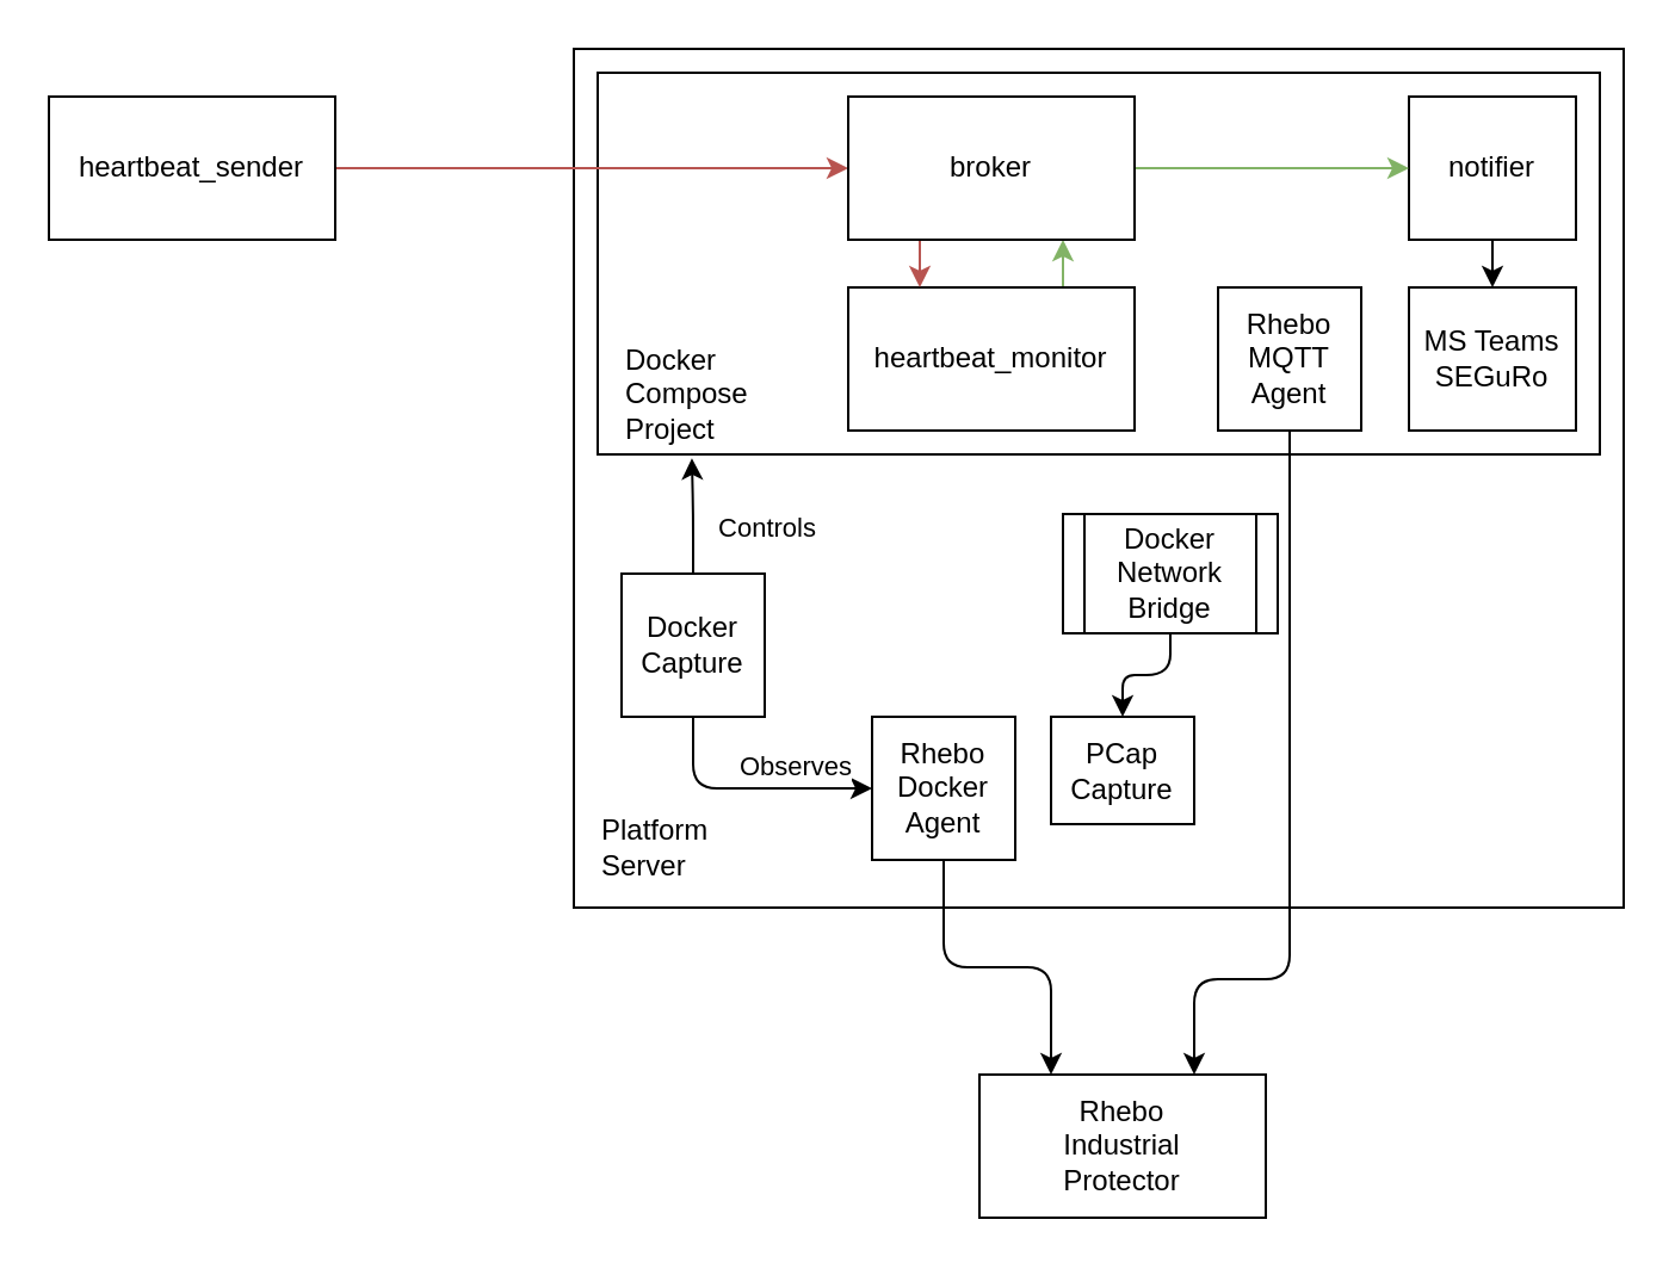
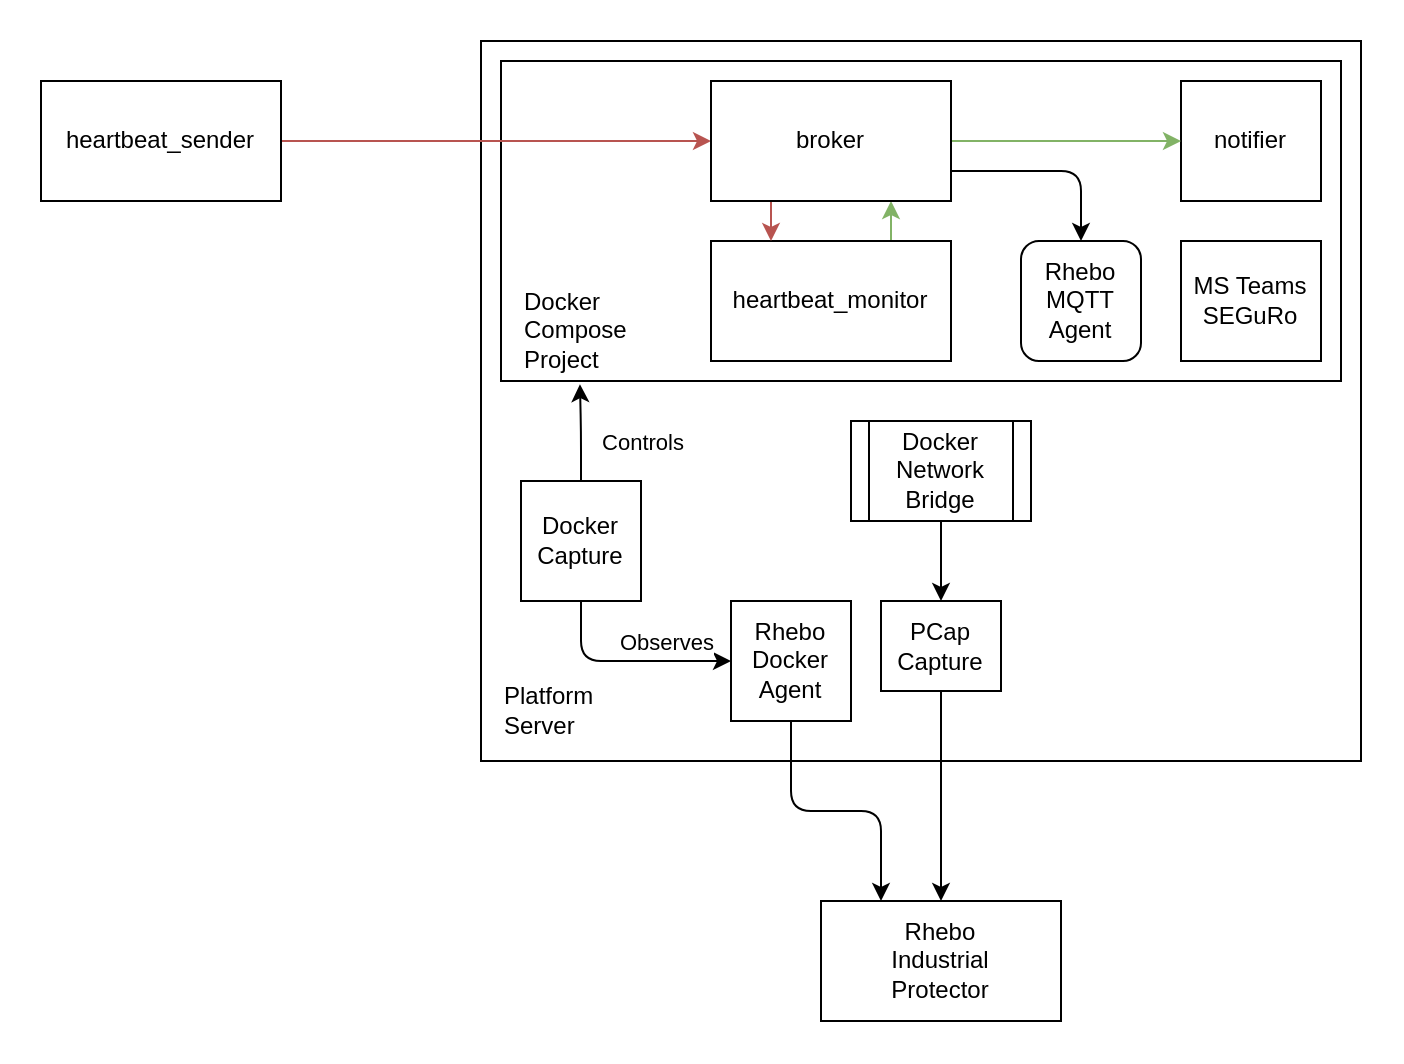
  <mxCell id="0" />
  <mxCell id="1" parent="0" />
  <mxCell id="2" value="" style="rounded=0;whiteSpace=wrap;html=1;" vertex="1" parent="1"><mxGeometry x="240" width="440" height="360" as="geometry" y="20" /></mxCell>
  <mxCell id="3" value="" style="rounded=0;whiteSpace=wrap;html=1;align=right;" vertex="1" parent="1"><mxGeometry x="250" y="30" width="420" height="160" as="geometry" /></mxCell>
  <mxCell id="4" style="edgeStyle=none;html=1;exitX=1;exitY=0.5;exitDx=0;exitDy=0;entryX=0;entryY=0.5;entryDx=0;entryDy=0;fillColor=#f8cecc;strokeColor=#b85450;" edge="1" parent="1" source="5" target="13"><mxGeometry relative="1" as="geometry" /></mxCell>
  <mxCell id="5" value="heartbeat_sender" style="rounded=0;whiteSpace=wrap;html=1;" vertex="1" parent="1"><mxGeometry x="20" y="40" width="120" height="60" as="geometry" /></mxCell>
  <mxCell id="6" style="edgeStyle=none;html=1;exitX=0.75;exitY=0;exitDx=0;exitDy=0;entryX=0.75;entryY=1;entryDx=0;entryDy=0;fillColor=#d5e8d4;strokeColor=#82b366;" edge="1" parent="1" source="7" target="13"><mxGeometry relative="1" as="geometry" /></mxCell>
  <mxCell id="7" value="heartbeat_monitor" style="rounded=0;whiteSpace=wrap;html=1;" vertex="1" parent="1"><mxGeometry x="355" y="120" width="120" height="60" as="geometry" /></mxCell>
- <mxCell id="8" style="edgeStyle=none;html=1;exitX=0.5;exitY=1;exitDx=0;exitDy=0;entryX=0.5;entryY=0;entryDx=0;entryDy=0;" edge="1" parent="1" source="9" target="14"><mxGeometry relative="1" as="geometry" /></mxCell>
  <mxCell id="9" value="notifier" style="rounded=0;whiteSpace=wrap;html=1;" vertex="1" parent="1"><mxGeometry x="590" y="40" width="70" height="60" as="geometry" /></mxCell>
  <mxCell id="10" style="edgeStyle=none;html=1;exitX=0.25;exitY=1;exitDx=0;exitDy=0;entryX=0.25;entryY=0;entryDx=0;entryDy=0;fillColor=#f8cecc;strokeColor=#b85450;" edge="1" parent="1" source="13" target="7"><mxGeometry relative="1" as="geometry" /></mxCell>
  <mxCell id="11" style="edgeStyle=orthogonalEdgeStyle;html=1;exitX=1;exitY=0.5;exitDx=0;exitDy=0;entryX=0;entryY=0.5;entryDx=0;entryDy=0;fillColor=#d5e8d4;strokeColor=#82b366;" edge="1" parent="1" source="13" target="9"><mxGeometry relative="1" as="geometry" /></mxCell>
+ <mxCell id="12" style="edgeStyle=orthogonalEdgeStyle;html=1;exitX=1;exitY=0.75;exitDx=0;exitDy=0;entryX=0.5;entryY=0;entryDx=0;entryDy=0;" edge="1" parent="1" source="13" target="21"><mxGeometry relative="1" as="geometry"><mxPoint x="540" y="210" as="targetPoint" /></mxGeometry></mxCell>
  <mxCell id="13" value="broker" style="rounded=0;whiteSpace=wrap;html=1;" vertex="1" parent="1"><mxGeometry x="355" y="40" width="120" height="60" as="geometry" /></mxCell>
  <mxCell id="14" value="MS Teams&lt;br&gt;SEGuRo" style="rounded=0;whiteSpace=wrap;html=1;" vertex="1" parent="1"><mxGeometry x="590" y="120" width="70" height="60" as="geometry" /></mxCell>
  <mxCell id="15" value="Rhebo&lt;br&gt;Industrial&lt;br&gt;Protector" style="rounded=0;whiteSpace=wrap;html=1;" vertex="1" parent="1"><mxGeometry x="410" y="450" width="120" height="60" as="geometry" /></mxCell>
  <mxCell id="16" style="edgeStyle=orthogonalEdgeStyle;html=1;exitX=0.5;exitY=1;exitDx=0;exitDy=0;entryX=0.25;entryY=0;entryDx=0;entryDy=0;" edge="1" parent="1" source="19" target="15"><mxGeometry relative="1" as="geometry"><mxPoint x="350" y="500" as="targetPoint" /></mxGeometry></mxCell>
+ <mxCell id="17" style="edgeStyle=orthogonalEdgeStyle;html=1;exitX=0.5;exitY=1;exitDx=0;exitDy=0;entryX=0.5;entryY=0;entryDx=0;entryDy=0;" edge="1" parent="1" source="18" target="15"><mxGeometry relative="1" as="geometry" /></mxCell>
  <mxCell id="18" value="PCap&lt;br&gt;Capture" style="rounded=0;whiteSpace=wrap;html=1;" vertex="1" parent="1"><mxGeometry x="440" y="300" width="60" height="45" as="geometry" /></mxCell>
  <mxCell id="19" value="Rhebo&lt;br&gt;Docker&lt;br&gt;Agent" style="rounded=0;whiteSpace=wrap;html=1;" vertex="1" parent="1"><mxGeometry x="365" y="300" width="60" height="60" as="geometry" /></mxCell>
- <mxCell id="20" style="edgeStyle=orthogonalEdgeStyle;html=1;exitX=0.5;exitY=1;exitDx=0;exitDy=0;entryX=0.75;entryY=0;entryDx=0;entryDy=0;" edge="1" parent="1" source="21" target="15"><mxGeometry relative="1" as="geometry"><Array as="points"><mxPoint x="540" y="410" /><mxPoint x="500" y="410" /></Array></mxGeometry></mxCell>
- <mxCell id="21" value="Rhebo&lt;br&gt;MQTT&lt;br&gt;Agent" style="rounded=0;whiteSpace=wrap;html=1;" vertex="1" parent="1"><mxGeometry x="510" y="120" width="60" height="60" as="geometry" /></mxCell>
+ <mxCell id="21" value="Rhebo&lt;br&gt;MQTT&lt;br&gt;Agent" style="whiteSpace=wrap;html=1;rounded=1;" vertex="1" parent="1"><mxGeometry x="510" y="120" width="60" height="60" as="geometry" /></mxCell>
  <mxCell id="22" style="edgeStyle=orthogonalEdgeStyle;html=1;exitX=0.5;exitY=1;exitDx=0;exitDy=0;entryX=0;entryY=0.5;entryDx=0;entryDy=0;" edge="1" parent="1" source="26" target="19"><mxGeometry relative="1" as="geometry" /></mxCell>
  <mxCell id="23" value="Observes" style="edgeLabel;html=1;align=center;verticalAlign=middle;resizable=0;points=[];" vertex="1" connectable="0" parent="22"><mxGeometry x="0.122" y="-3" relative="1" as="geometry"><mxPoint x="13" y="-13" as="offset" /></mxGeometry></mxCell>
  <mxCell id="24" style="edgeStyle=orthogonalEdgeStyle;html=1;exitX=0.5;exitY=0;exitDx=0;exitDy=0;entryX=0.094;entryY=1.01;entryDx=0;entryDy=0;entryPerimeter=0;" edge="1" parent="1" source="26" target="3"><mxGeometry relative="1" as="geometry" /></mxCell>
  <mxCell id="25" value="Controls" style="edgeLabel;html=1;align=center;verticalAlign=middle;resizable=0;points=[];rotation=0;" vertex="1" connectable="0" parent="24"><mxGeometry x="-0.467" y="4" relative="1" as="geometry"><mxPoint x="34" y="-7" as="offset" /></mxGeometry></mxCell>
  <mxCell id="26" value="Docker&lt;br&gt;Capture" style="rounded=0;whiteSpace=wrap;html=1;" vertex="1" parent="1"><mxGeometry x="260" y="240" width="60" height="60" as="geometry" /></mxCell>
  <mxCell id="27" value="&lt;span style=&quot;&quot;&gt;Docker&lt;/span&gt;&lt;br style=&quot;border-color: var(--border-color);&quot;&gt;&lt;span style=&quot;&quot;&gt;Compose&lt;/span&gt;&lt;br style=&quot;border-color: var(--border-color);&quot;&gt;&lt;span style=&quot;&quot;&gt;Project&lt;/span&gt;" style="text;html=1;strokeColor=none;fillColor=none;align=left;verticalAlign=middle;whiteSpace=wrap;rounded=0;" vertex="1" parent="1"><mxGeometry x="260" y="150" width="60" height="30" as="geometry" /></mxCell>
  <mxCell id="28" value="&lt;div style=&quot;&quot;&gt;&lt;span style=&quot;background-color: initial;&quot;&gt;Platform&lt;/span&gt;&lt;/div&gt;&lt;div style=&quot;&quot;&gt;&lt;span style=&quot;background-color: initial;&quot;&gt;Server&lt;/span&gt;&lt;/div&gt;" style="text;html=1;strokeColor=none;fillColor=none;align=left;verticalAlign=middle;whiteSpace=wrap;rounded=0;" vertex="1" parent="1"><mxGeometry x="250" y="340" width="60" height="30" as="geometry" /></mxCell>
  <mxCell id="29" style="edgeStyle=orthogonalEdgeStyle;html=1;exitX=0.5;exitY=1;exitDx=0;exitDy=0;entryX=0.5;entryY=0;entryDx=0;entryDy=0;" edge="1" parent="1" source="30" target="18"><mxGeometry relative="1" as="geometry" /></mxCell>
- <mxCell id="30" value="Docker&lt;br&gt;Network&lt;br&gt;Bridge" style="shape=process;whiteSpace=wrap;html=1;backgroundOutline=1;" vertex="1" parent="1"><mxGeometry x="445" y="215" width="90" height="50" as="geometry" /></mxCell>
+ <mxCell id="30" value="Docker&lt;br&gt;Network&lt;br&gt;Bridge" style="shape=process;whiteSpace=wrap;html=1;backgroundOutline=1;" vertex="1" parent="1"><mxGeometry x="425" y="210" width="90" height="50" as="geometry" /></mxCell>
